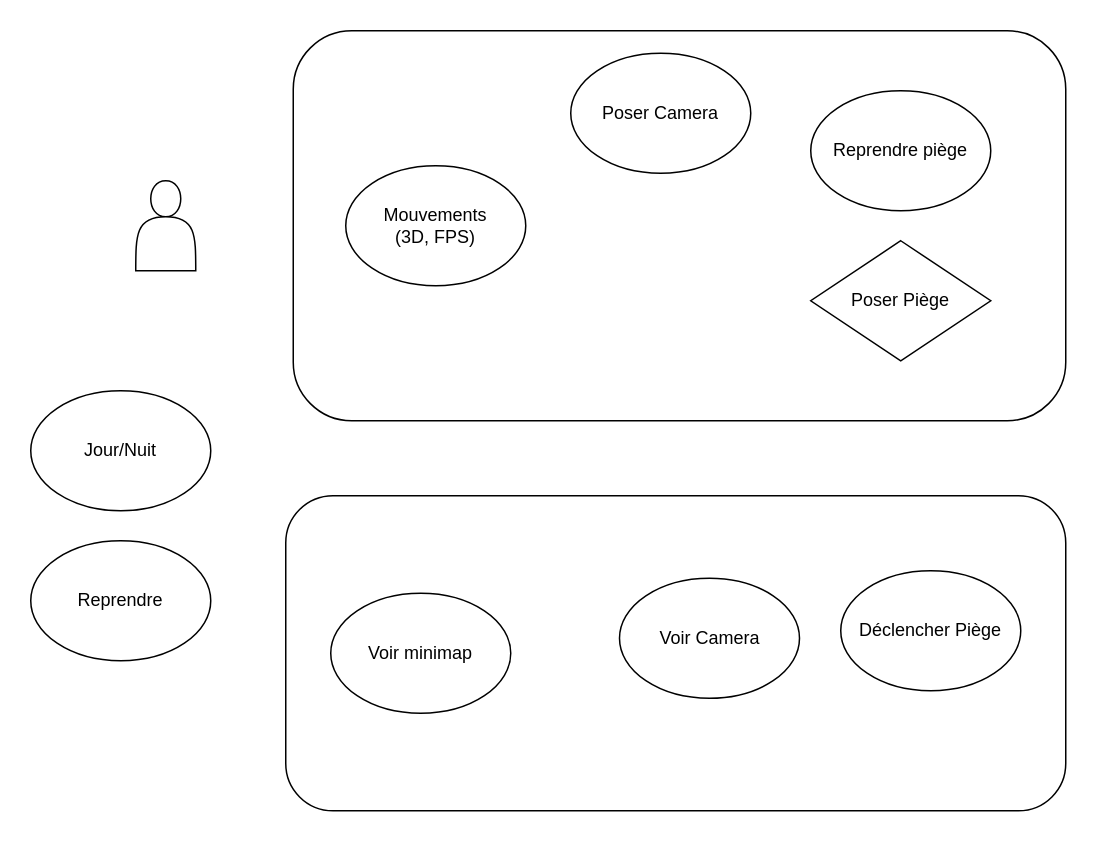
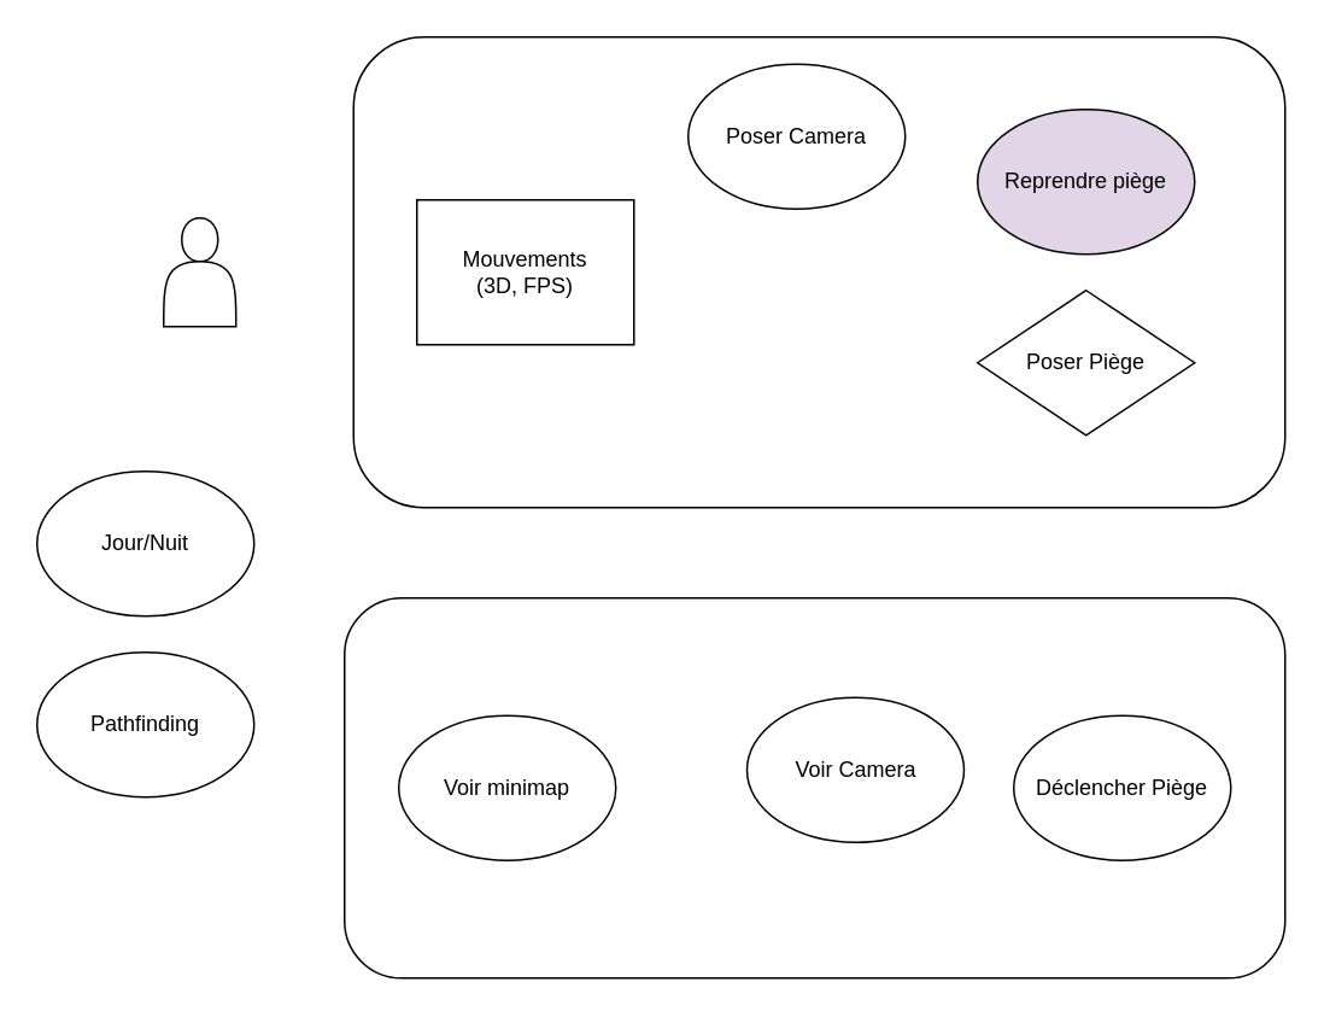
  <mxCell id="0" />
  <mxCell id="1" parent="0" />
  <mxCell id="2" value="" style="rounded=1;whiteSpace=wrap;html=1;" vertex="1" parent="1"><mxGeometry x="190" y="330" width="520" height="210" as="geometry" /></mxCell>
  <mxCell id="3" value="" style="rounded=1;whiteSpace=wrap;html=1;" vertex="1" parent="1"><mxGeometry x="195" y="20" width="515" height="260" as="geometry" /></mxCell>
  <mxCell id="4" value="" style="shape=actor;whiteSpace=wrap;html=1;" vertex="1" parent="1"><mxGeometry x="90" y="120" width="40" height="60" as="geometry" /></mxCell>
- <mxCell id="5" value="Mouvements&lt;br&gt;(3D, FPS)" style="ellipse;whiteSpace=wrap;html=1;" vertex="1" parent="1"><mxGeometry x="230" y="110" width="120" height="80" as="geometry" /></mxCell>
+ <mxCell id="5" value="Mouvements&lt;br&gt;(3D, FPS)" style="whiteSpace=wrap;html=1;rounded=0;" vertex="1" parent="1"><mxGeometry x="230" y="110" width="120" height="80" as="geometry" /></mxCell>
  <mxCell id="6" value="Poser Piège" style="rhombus;whiteSpace=wrap;html=1;" vertex="1" parent="1"><mxGeometry x="540" y="160" width="120" height="80" as="geometry" /></mxCell>
- <mxCell id="7" value="Reprendre piège" style="ellipse;whiteSpace=wrap;html=1;" vertex="1" parent="1"><mxGeometry x="540" y="60" width="120" height="80" as="geometry" /></mxCell>
- <mxCell id="8" value="Déclencher Piège" style="ellipse;whiteSpace=wrap;html=1;" vertex="1" parent="1"><mxGeometry x="560" y="380" width="120" height="80" as="geometry" /></mxCell>
+ <mxCell id="7" value="Reprendre piège" style="ellipse;whiteSpace=wrap;html=1;fillColor=#e1d5e7;" vertex="1" parent="1"><mxGeometry x="540" y="60" width="120" height="80" as="geometry" /></mxCell>
+ <mxCell id="8" value="Déclencher Piège" style="ellipse;whiteSpace=wrap;html=1;" vertex="1" parent="1"><mxGeometry x="560" y="395" width="120" height="80" as="geometry" /></mxCell>
  <mxCell id="9" value="Voir minimap" style="ellipse;whiteSpace=wrap;html=1;" vertex="1" parent="1"><mxGeometry x="220" y="395" width="120" height="80" as="geometry" /></mxCell>
  <mxCell id="10" value="Voir Camera" style="ellipse;whiteSpace=wrap;html=1;" vertex="1" parent="1"><mxGeometry x="412.5" y="385" width="120" height="80" as="geometry" /></mxCell>
  <mxCell id="11" value="Poser Camera" style="ellipse;whiteSpace=wrap;html=1;" vertex="1" parent="1"><mxGeometry x="380" y="35" width="120" height="80" as="geometry" /></mxCell>
  <mxCell id="12" value="Jour/Nuit" style="ellipse;whiteSpace=wrap;html=1;" vertex="1" parent="1"><mxGeometry x="20" y="260" width="120" height="80" as="geometry" /></mxCell>
- <mxCell id="13" value="Reprendre" style="ellipse;whiteSpace=wrap;html=1;" vertex="1" parent="1"><mxGeometry x="20" y="360" width="120" height="80" as="geometry" /></mxCell>
+ <mxCell id="13" value="Pathfinding" style="ellipse;whiteSpace=wrap;html=1;" vertex="1" parent="1"><mxGeometry x="20" y="360" width="120" height="80" as="geometry" /></mxCell>
